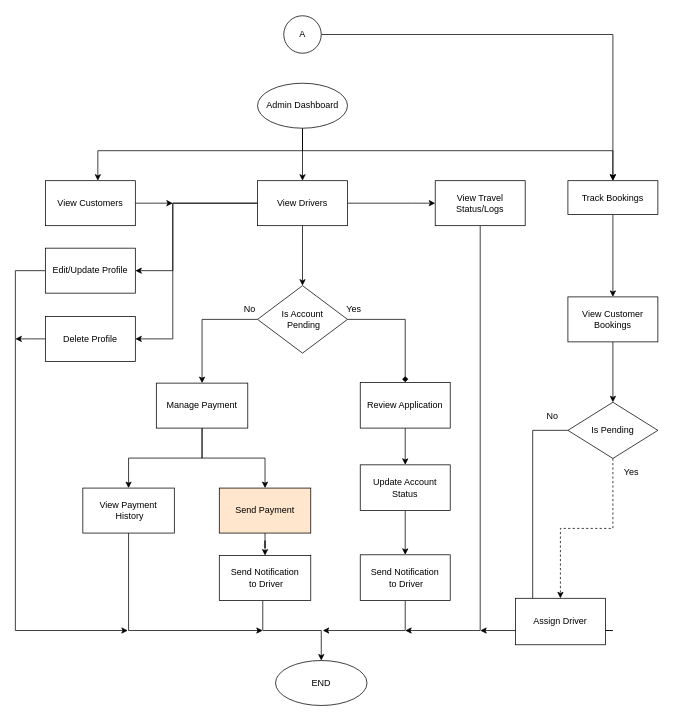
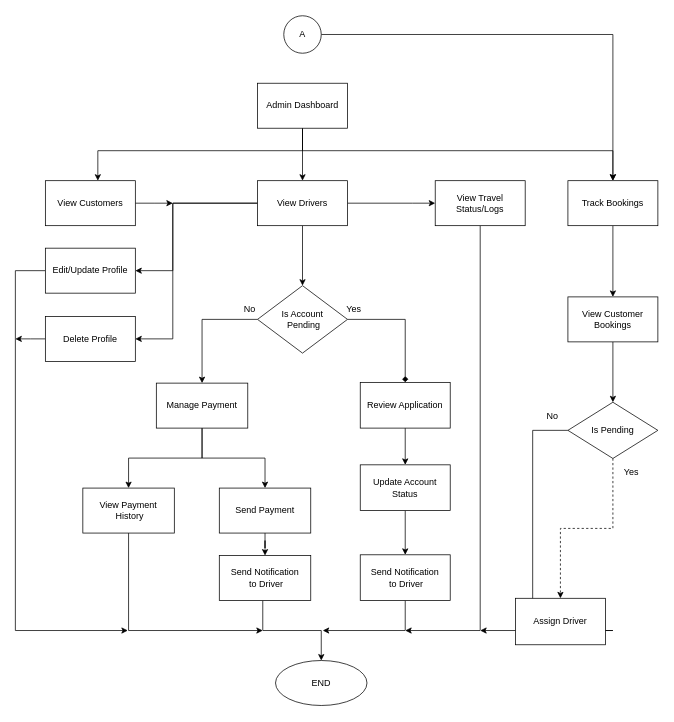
  <mxCell id="0" />
  <mxCell id="1" parent="0" />
  <mxCell id="2" style="edgeStyle=orthogonalEdgeStyle;rounded=0;orthogonalLoop=1;jettySize=auto;html=1;" parent="1" source="5" target="25" edge="1"><mxGeometry relative="1" as="geometry"><Array as="points"><mxPoint x="403" y="200" /><mxPoint x="130" y="200" /></Array></mxGeometry></mxCell>
  <mxCell id="3" style="edgeStyle=orthogonalEdgeStyle;rounded=0;orthogonalLoop=1;jettySize=auto;html=1;" parent="1" source="5" target="34" edge="1"><mxGeometry relative="1" as="geometry"><Array as="points"><mxPoint x="403" y="240" /><mxPoint x="403" y="240" /></Array></mxGeometry></mxCell>
  <mxCell id="4" style="edgeStyle=orthogonalEdgeStyle;rounded=0;orthogonalLoop=1;jettySize=auto;html=1;" parent="1" source="5" target="19" edge="1"><mxGeometry relative="1" as="geometry"><Array as="points"><mxPoint x="403" y="200" /><mxPoint x="817" y="200" /></Array></mxGeometry></mxCell>
- <mxCell id="5" value="Admin Dashboard&lt;br&gt;" style="ellipse;whiteSpace=wrap;html=1;fontFamily=Helvetica;fontSize=12;fontColor=#000000;align=center;strokeColor=#000000;fillColor=#ffffff;" parent="1" vertex="1"><mxGeometry x="343" y="110" width="120" height="60" as="geometry" /></mxCell>
+ <mxCell id="5" value="Admin Dashboard&lt;br&gt;" style="rounded=0;whiteSpace=wrap;html=1;fontFamily=Helvetica;fontSize=12;fontColor=#000000;align=center;strokeColor=#000000;fillColor=#ffffff;" parent="1" vertex="1"><mxGeometry x="343" y="110" width="120" height="60" as="geometry" /></mxCell>
  <mxCell id="6" style="edgeStyle=orthogonalEdgeStyle;rounded=0;orthogonalLoop=1;jettySize=auto;html=1;" parent="1" source="7" target="19" edge="1"><mxGeometry relative="1" as="geometry" /></mxCell>
  <mxCell id="7" value="A" style="ellipse;whiteSpace=wrap;html=1;aspect=fixed;" parent="1" vertex="1"><mxGeometry x="378" y="20" width="50" height="50" as="geometry" /></mxCell>
  <mxCell id="8" value="" style="edgeStyle=orthogonalEdgeStyle;rounded=0;orthogonalLoop=1;jettySize=auto;html=1;" parent="1" source="10" target="17" edge="1"><mxGeometry relative="1" as="geometry" /></mxCell>
  <mxCell id="9" value="" style="edgeStyle=orthogonalEdgeStyle;rounded=0;orthogonalLoop=1;jettySize=auto;html=1;" parent="1" source="10" target="12" edge="1"><mxGeometry relative="1" as="geometry" /></mxCell>
  <mxCell id="10" value="Manage Payment&lt;br&gt;" style="rounded=0;whiteSpace=wrap;html=1;fontFamily=Helvetica;fontSize=12;fontColor=#000000;align=center;strokeColor=#000000;fillColor=#ffffff;" parent="1" vertex="1"><mxGeometry x="208" y="510" width="122" height="60" as="geometry" /></mxCell>
  <mxCell id="11" value="" style="edgeStyle=orthogonalEdgeStyle;rounded=0;orthogonalLoop=1;jettySize=auto;html=1;" parent="1" source="12" target="14" edge="1"><mxGeometry relative="1" as="geometry" /></mxCell>
- <mxCell id="12" value="Send Payment&lt;br&gt;" style="rounded=0;whiteSpace=wrap;html=1;fontFamily=Helvetica;fontSize=12;fontColor=#000000;align=center;strokeColor=#000000;fillColor=#ffe6cc;" parent="1" vertex="1"><mxGeometry x="292" y="650" width="122" height="60" as="geometry" /></mxCell>
+ <mxCell id="12" value="Send Payment&lt;br&gt;" style="rounded=0;whiteSpace=wrap;html=1;fontFamily=Helvetica;fontSize=12;fontColor=#000000;align=center;strokeColor=#000000;fillColor=#ffffff;" parent="1" vertex="1"><mxGeometry x="292" y="650" width="122" height="60" as="geometry" /></mxCell>
  <mxCell id="13" value="" style="edgeStyle=orthogonalEdgeStyle;rounded=0;orthogonalLoop=1;jettySize=auto;html=1;" parent="1" source="14" target="15" edge="1"><mxGeometry relative="1" as="geometry"><Array as="points"><mxPoint x="350" y="840" /><mxPoint x="428" y="840" /></Array></mxGeometry></mxCell>
  <mxCell id="14" value="Send Notification&lt;br&gt;&amp;nbsp;to Driver&lt;br&gt;" style="rounded=0;whiteSpace=wrap;html=1;fontFamily=Helvetica;fontSize=12;fontColor=#000000;align=center;strokeColor=#000000;fillColor=#ffffff;" parent="1" vertex="1"><mxGeometry x="292" y="740" width="122" height="60" as="geometry" /></mxCell>
  <mxCell id="15" value="END&lt;br&gt;" style="ellipse;whiteSpace=wrap;html=1;aspect=fixed;fontFamily=Helvetica;fontSize=12;fontColor=#000000;align=center;strokeColor=#000000;fillColor=#ffffff;" parent="1" vertex="1"><mxGeometry x="367" y="880" width="122" height="60" as="geometry" /></mxCell>
  <mxCell id="16" style="edgeStyle=orthogonalEdgeStyle;rounded=0;orthogonalLoop=1;jettySize=auto;html=1;endArrow=classic;endFill=1;" edge="1" parent="1" source="17"><mxGeometry relative="1" as="geometry"><mxPoint x="350" y="840" as="targetPoint" /><Array as="points"><mxPoint x="171" y="840" /></Array></mxGeometry></mxCell>
  <mxCell id="17" value="View Payment&lt;br&gt;&amp;nbsp;History&lt;br&gt;" style="rounded=0;whiteSpace=wrap;html=1;fontFamily=Helvetica;fontSize=12;fontColor=#000000;align=center;strokeColor=#000000;fillColor=#ffffff;" parent="1" vertex="1"><mxGeometry x="110" y="650" width="122" height="60" as="geometry" /></mxCell>
  <mxCell id="18" value="" style="edgeStyle=orthogonalEdgeStyle;rounded=0;orthogonalLoop=1;jettySize=auto;html=1;" parent="1" source="19" target="21" edge="1"><mxGeometry relative="1" as="geometry" /></mxCell>
- <mxCell id="19" value="Track Bookings" style="rounded=0;whiteSpace=wrap;html=1;fontFamily=Helvetica;fontSize=12;fontColor=#000000;align=center;strokeColor=#000000;fillColor=#ffffff;" parent="1" vertex="1"><mxGeometry x="757" y="240" width="120" height="45" as="geometry" /></mxCell>
+ <mxCell id="19" value="Track Bookings" style="rounded=0;whiteSpace=wrap;html=1;fontFamily=Helvetica;fontSize=12;fontColor=#000000;align=center;strokeColor=#000000;fillColor=#ffffff;" parent="1" vertex="1"><mxGeometry x="757" y="240" width="120" height="60" as="geometry" /></mxCell>
  <mxCell id="20" value="" style="edgeStyle=orthogonalEdgeStyle;rounded=0;orthogonalLoop=1;jettySize=auto;html=1;" parent="1" source="21" target="23" edge="1"><mxGeometry relative="1" as="geometry"><Array as="points"><mxPoint x="817" y="574" /></Array></mxGeometry></mxCell>
  <mxCell id="21" value="View Customer Bookings" style="rounded=0;whiteSpace=wrap;html=1;fontFamily=Helvetica;fontSize=12;fontColor=#000000;align=center;strokeColor=#000000;fillColor=#ffffff;" parent="1" vertex="1"><mxGeometry x="757" y="395" width="120" height="60" as="geometry" /></mxCell>
  <mxCell id="22" style="edgeStyle=orthogonalEdgeStyle;rounded=0;orthogonalLoop=1;jettySize=auto;html=1;endArrow=classic;endFill=1;" edge="1" parent="1" source="23"><mxGeometry relative="1" as="geometry"><mxPoint x="640" y="840" as="targetPoint" /><Array as="points"><mxPoint x="710" y="573" /><mxPoint x="710" y="840" /></Array></mxGeometry></mxCell>
  <mxCell id="23" value="Is Pending" style="rhombus;whiteSpace=wrap;html=1;fontFamily=Helvetica;fontSize=12;fontColor=#000000;align=center;strokeColor=#000000;fillColor=#ffffff;" parent="1" vertex="1"><mxGeometry x="757" y="535.5" width="120" height="75" as="geometry" /></mxCell>
  <mxCell id="24" style="edgeStyle=orthogonalEdgeStyle;rounded=0;orthogonalLoop=1;jettySize=auto;html=1;" edge="1" parent="1" source="25"><mxGeometry relative="1" as="geometry"><mxPoint x="230" y="270" as="targetPoint" /></mxGeometry></mxCell>
  <mxCell id="25" value="View Customers" style="rounded=0;whiteSpace=wrap;html=1;fontFamily=Helvetica;fontSize=12;fontColor=#000000;align=center;strokeColor=#000000;fillColor=#ffffff;" parent="1" vertex="1"><mxGeometry x="60" y="240" width="120" height="60" as="geometry" /></mxCell>
  <mxCell id="26" style="edgeStyle=orthogonalEdgeStyle;rounded=0;orthogonalLoop=1;jettySize=auto;html=1;endArrow=classic;endFill=1;" edge="1" parent="1" source="27"><mxGeometry relative="1" as="geometry"><mxPoint x="20" y="451" as="targetPoint" /></mxGeometry></mxCell>
  <mxCell id="27" value="Delete Profile" style="rounded=0;whiteSpace=wrap;html=1;fontFamily=Helvetica;fontSize=12;fontColor=#000000;align=center;strokeColor=#000000;fillColor=#ffffff;" parent="1" vertex="1"><mxGeometry x="60" y="421" width="120" height="60" as="geometry" /></mxCell>
  <mxCell id="28" style="edgeStyle=orthogonalEdgeStyle;rounded=0;orthogonalLoop=1;jettySize=auto;html=1;" edge="1" parent="1" source="29"><mxGeometry relative="1" as="geometry"><mxPoint x="170" y="840" as="targetPoint" /><Array as="points"><mxPoint x="20" y="360" /><mxPoint x="20" y="840" /></Array></mxGeometry></mxCell>
  <mxCell id="29" value="Edit/Update Profile" style="rounded=0;whiteSpace=wrap;html=1;fontFamily=Helvetica;fontSize=12;fontColor=#000000;align=center;strokeColor=#000000;fillColor=#ffffff;" parent="1" vertex="1"><mxGeometry x="60" y="330" width="120" height="60" as="geometry" /></mxCell>
  <mxCell id="30" value="" style="edgeStyle=orthogonalEdgeStyle;rounded=0;orthogonalLoop=1;jettySize=auto;html=1;" parent="1" source="34" target="39" edge="1"><mxGeometry relative="1" as="geometry" /></mxCell>
  <mxCell id="31" value="" style="edgeStyle=orthogonalEdgeStyle;rounded=0;orthogonalLoop=1;jettySize=auto;html=1;" parent="1" source="34" target="36" edge="1"><mxGeometry relative="1" as="geometry"><Array as="points"><mxPoint x="550" y="270" /><mxPoint x="550" y="270" /></Array></mxGeometry></mxCell>
  <mxCell id="32" style="edgeStyle=orthogonalEdgeStyle;rounded=0;orthogonalLoop=1;jettySize=auto;html=1;" edge="1" parent="1" source="34" target="29"><mxGeometry relative="1" as="geometry"><Array as="points"><mxPoint x="230" y="270" /><mxPoint x="230" y="360" /></Array></mxGeometry></mxCell>
  <mxCell id="33" style="edgeStyle=orthogonalEdgeStyle;rounded=0;orthogonalLoop=1;jettySize=auto;html=1;" edge="1" parent="1" source="34" target="27"><mxGeometry relative="1" as="geometry"><Array as="points"><mxPoint x="230" y="270" /><mxPoint x="230" y="451" /></Array></mxGeometry></mxCell>
  <mxCell id="34" value="View Drivers" style="rounded=0;whiteSpace=wrap;html=1;fontFamily=Helvetica;fontSize=12;fontColor=#000000;align=center;strokeColor=#000000;fillColor=#ffffff;" parent="1" vertex="1"><mxGeometry x="343" y="240" width="120" height="60" as="geometry" /></mxCell>
  <mxCell id="35" style="edgeStyle=orthogonalEdgeStyle;rounded=0;orthogonalLoop=1;jettySize=auto;html=1;endArrow=classic;endFill=1;" edge="1" parent="1" source="36"><mxGeometry relative="1" as="geometry"><mxPoint x="540" y="840" as="targetPoint" /><Array as="points"><mxPoint x="640" y="840" /></Array></mxGeometry></mxCell>
  <mxCell id="36" value="View Travel Status/Logs" style="rounded=0;whiteSpace=wrap;html=1;fontFamily=Helvetica;fontSize=12;fontColor=#000000;align=center;strokeColor=#000000;fillColor=#ffffff;" parent="1" vertex="1"><mxGeometry x="580" y="240" width="120" height="60" as="geometry" /></mxCell>
  <mxCell id="37" value="" style="edgeStyle=orthogonalEdgeStyle;rounded=0;orthogonalLoop=1;jettySize=auto;html=1;endArrow=diamond;" parent="1" source="39" target="41" edge="1"><mxGeometry relative="1" as="geometry"><Array as="points"><mxPoint x="540" y="425" /></Array></mxGeometry></mxCell>
  <mxCell id="38" style="edgeStyle=orthogonalEdgeStyle;rounded=0;orthogonalLoop=1;jettySize=auto;html=1;" parent="1" source="39" target="10" edge="1"><mxGeometry relative="1" as="geometry" /></mxCell>
  <mxCell id="39" value="Is Account&lt;br&gt;&amp;nbsp;Pending" style="rhombus;whiteSpace=wrap;html=1;fontFamily=Helvetica;fontSize=12;fontColor=#000000;align=center;strokeColor=#000000;fillColor=#ffffff;" parent="1" vertex="1"><mxGeometry x="343" y="380" width="120" height="90" as="geometry" /></mxCell>
  <mxCell id="40" value="" style="edgeStyle=orthogonalEdgeStyle;rounded=0;orthogonalLoop=1;jettySize=auto;html=1;" parent="1" source="41" target="43" edge="1"><mxGeometry relative="1" as="geometry" /></mxCell>
  <mxCell id="41" value="Review Application" style="rounded=0;whiteSpace=wrap;html=1;fontFamily=Helvetica;fontSize=12;fontColor=#000000;align=center;strokeColor=#000000;fillColor=#ffffff;" parent="1" vertex="1"><mxGeometry x="480" y="509" width="120" height="61" as="geometry" /></mxCell>
  <mxCell id="42" value="" style="edgeStyle=orthogonalEdgeStyle;rounded=0;orthogonalLoop=1;jettySize=auto;html=1;" parent="1" source="43" target="45" edge="1"><mxGeometry relative="1" as="geometry" /></mxCell>
  <mxCell id="43" value="Update Account Status" style="rounded=0;whiteSpace=wrap;html=1;fontFamily=Helvetica;fontSize=12;fontColor=#000000;align=center;strokeColor=#000000;fillColor=#ffffff;" parent="1" vertex="1"><mxGeometry x="480" y="619" width="120" height="61" as="geometry" /></mxCell>
  <mxCell id="44" style="edgeStyle=orthogonalEdgeStyle;rounded=0;orthogonalLoop=1;jettySize=auto;html=1;endArrow=classic;endFill=1;" edge="1" parent="1" source="45"><mxGeometry relative="1" as="geometry"><mxPoint x="430" y="840" as="targetPoint" /><Array as="points"><mxPoint x="540" y="840" /></Array></mxGeometry></mxCell>
  <mxCell id="45" value="Send Notification&lt;br&gt;&amp;nbsp;to Driver" style="rounded=0;whiteSpace=wrap;html=1;fontFamily=Helvetica;fontSize=12;fontColor=#000000;align=center;strokeColor=#000000;fillColor=#ffffff;" parent="1" vertex="1"><mxGeometry x="480" y="739" width="120" height="61" as="geometry" /></mxCell>
  <mxCell id="46" value="Yes" style="text;html=1;resizable=0;points=[];autosize=1;align=left;verticalAlign=top;spacingTop=-4;" parent="1" vertex="1"><mxGeometry x="460" y="401" width="40" height="20" as="geometry" /></mxCell>
  <mxCell id="47" value="No" style="text;html=1;resizable=0;points=[];autosize=1;align=left;verticalAlign=top;spacingTop=-4;" parent="1" vertex="1"><mxGeometry x="323" y="401" width="30" height="20" as="geometry" /></mxCell>
  <mxCell id="48" value="Yes" style="text;html=1;resizable=0;points=[];autosize=1;align=left;verticalAlign=top;spacingTop=-4;" parent="1" vertex="1"><mxGeometry x="830" y="619" width="40" height="20" as="geometry" /></mxCell>
  <mxCell id="49" value="No" style="text;html=1;resizable=0;points=[];autosize=1;align=left;verticalAlign=top;spacingTop=-4;" parent="1" vertex="1"><mxGeometry x="727" y="544" width="30" height="20" as="geometry" /></mxCell>
  <mxCell id="50" style="edgeStyle=orthogonalEdgeStyle;rounded=0;orthogonalLoop=1;jettySize=auto;html=1;endArrow=classic;endFill=1;" edge="1" parent="1" source="51"><mxGeometry relative="1" as="geometry"><mxPoint x="710" y="840" as="targetPoint" /><Array as="points"><mxPoint x="817" y="840" /></Array></mxGeometry></mxCell>
  <mxCell id="51" value="Assign Driver" style="rounded=0;whiteSpace=wrap;html=1;fontFamily=Helvetica;fontSize=12;fontColor=#000000;align=center;strokeColor=#000000;fillColor=#ffffff;" parent="1" vertex="1"><mxGeometry x="687" y="797" width="120" height="62" as="geometry" /></mxCell>
  <mxCell id="52" value="" style="edgeStyle=orthogonalEdgeStyle;rounded=0;orthogonalLoop=1;jettySize=auto;html=1;dashed=1;" parent="1" source="23" target="51" edge="1"><mxGeometry relative="1" as="geometry"><mxPoint x="877" y="573" as="sourcePoint" /><mxPoint x="1130" y="403.5" as="targetPoint" /></mxGeometry></mxCell>
